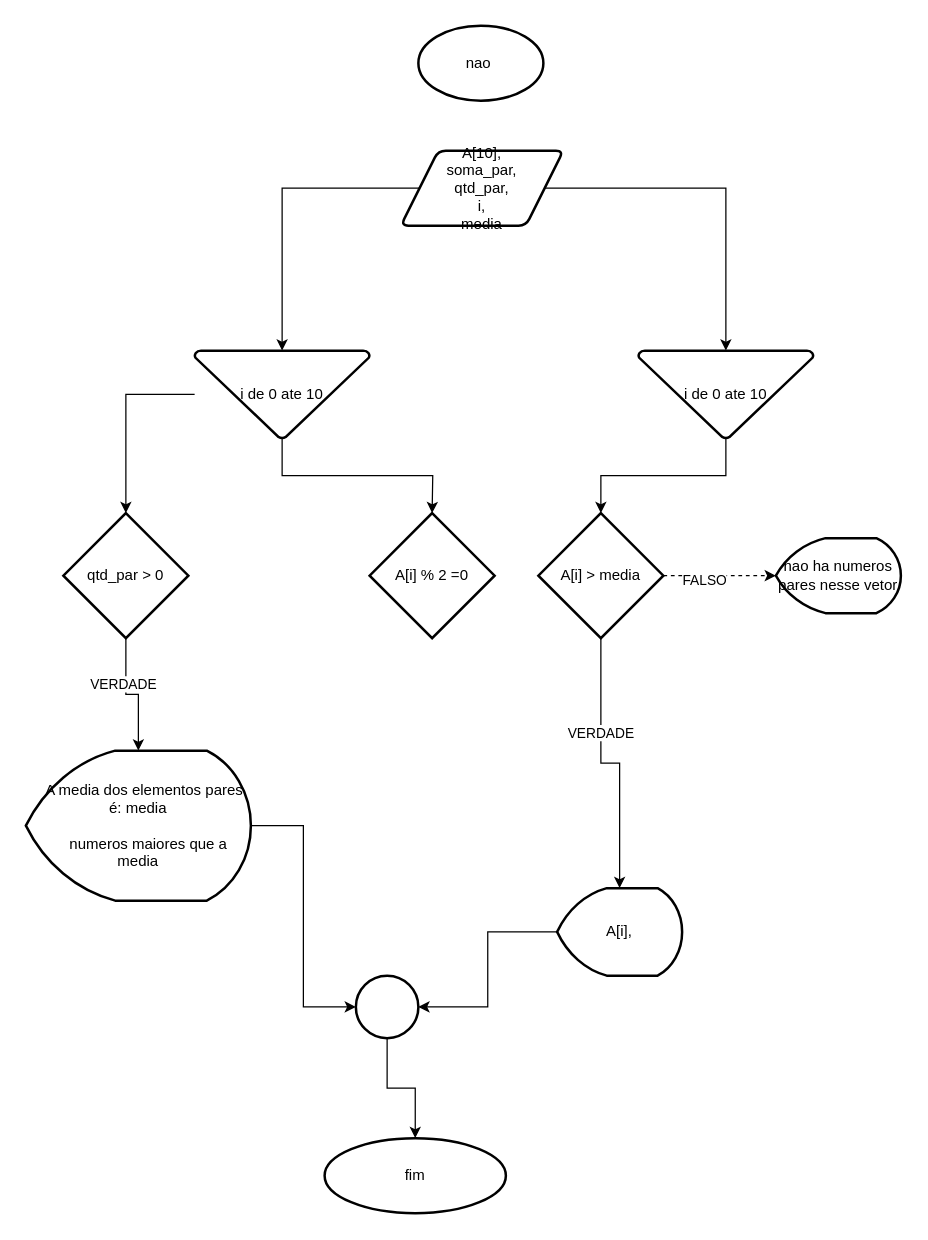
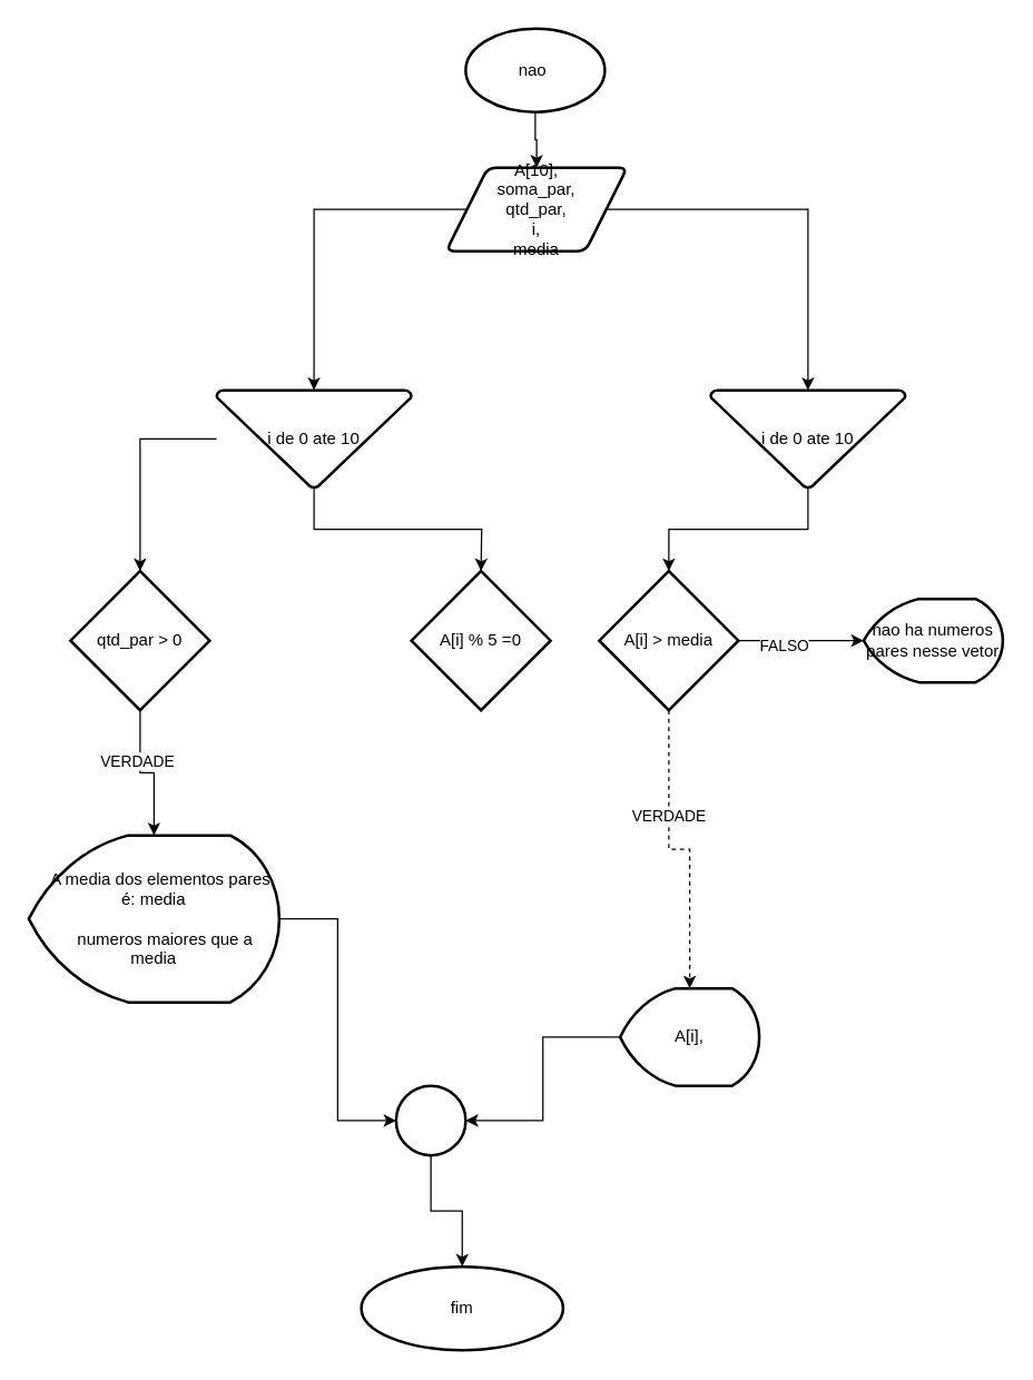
  <mxCell id="0" />
  <mxCell id="1" parent="0" />
+ <mxCell id="2" value="" style="edgeStyle=orthogonalEdgeStyle;rounded=0;orthogonalLoop=1;jettySize=auto;html=1;" edge="1" parent="1" source="3" target="5"><mxGeometry relative="1" as="geometry" /></mxCell>
  <mxCell id="3" value="nao&amp;nbsp;" style="strokeWidth=2;html=1;shape=mxgraph.flowchart.start_1;whiteSpace=wrap;" parent="1" vertex="1"><mxGeometry x="334" y="20" width="100" height="60" as="geometry" /></mxCell>
  <mxCell id="4" value="" style="edgeStyle=orthogonalEdgeStyle;rounded=0;orthogonalLoop=1;jettySize=auto;html=1;" edge="1" parent="1" source="5" target="6"><mxGeometry relative="1" as="geometry" /></mxCell>
  <mxCell id="5" value="A[10],&lt;div&gt;soma_par,&lt;/div&gt;&lt;div&gt;qtd_par,&lt;/div&gt;&lt;div&gt;i,&lt;/div&gt;&lt;div&gt;media&lt;/div&gt;" style="shape=parallelogram;html=1;strokeWidth=2;perimeter=parallelogramPerimeter;whiteSpace=wrap;rounded=1;arcSize=12;size=0.23;" parent="1" vertex="1"><mxGeometry x="320" y="120" width="130" height="60" as="geometry" /></mxCell>
  <mxCell id="6" value="i de 0 ate 10" style="strokeWidth=2;html=1;shape=mxgraph.flowchart.merge_or_storage;whiteSpace=wrap;" vertex="1" parent="1"><mxGeometry x="155" y="280" width="140" height="70" as="geometry" /></mxCell>
- <mxCell id="7" value="A[i] % 2 =0" style="strokeWidth=2;html=1;shape=mxgraph.flowchart.decision;whiteSpace=wrap;" vertex="1" parent="1"><mxGeometry x="295" y="410" width="100" height="100" as="geometry" /></mxCell>
+ <mxCell id="7" value="A[i] % 5 =0" style="strokeWidth=2;html=1;shape=mxgraph.flowchart.decision;whiteSpace=wrap;" vertex="1" parent="1"><mxGeometry x="295" y="410" width="100" height="100" as="geometry" /></mxCell>
  <mxCell id="8" value="" style="edgeStyle=orthogonalEdgeStyle;rounded=0;orthogonalLoop=1;jettySize=auto;html=1;" edge="1" parent="1" source="10" target="13"><mxGeometry relative="1" as="geometry" /></mxCell>
  <mxCell id="9" value="VERDADE" style="edgeLabel;html=1;align=center;verticalAlign=middle;resizable=0;points=[];" vertex="1" connectable="0" parent="8"><mxGeometry x="-0.289" y="-3" relative="1" as="geometry"><mxPoint as="offset" /></mxGeometry></mxCell>
  <mxCell id="10" value="qtd_par &amp;gt; 0" style="strokeWidth=2;html=1;shape=mxgraph.flowchart.decision;whiteSpace=wrap;" vertex="1" parent="1"><mxGeometry x="50" y="410" width="100" height="100" as="geometry" /></mxCell>
  <mxCell id="11" style="edgeStyle=orthogonalEdgeStyle;rounded=0;orthogonalLoop=1;jettySize=auto;html=1;exitX=0.5;exitY=1;exitDx=0;exitDy=0;exitPerimeter=0;entryX=0.5;entryY=0;entryDx=0;entryDy=0;entryPerimeter=0;" edge="1" parent="1" source="6"><mxGeometry relative="1" as="geometry"><mxPoint x="345" y="410" as="targetPoint" /></mxGeometry></mxCell>
  <mxCell id="12" style="edgeStyle=orthogonalEdgeStyle;rounded=0;orthogonalLoop=1;jettySize=auto;html=1;entryX=0.5;entryY=0;entryDx=0;entryDy=0;entryPerimeter=0;" edge="1" parent="1" source="6" target="10"><mxGeometry relative="1" as="geometry" /></mxCell>
  <mxCell id="13" value="&amp;nbsp; &amp;nbsp;A media dos elementos pares é: media&lt;div&gt;&lt;br&gt;&lt;/div&gt;&lt;div&gt;&amp;nbsp; &amp;nbsp; &amp;nbsp;numeros maiores que a media&lt;/div&gt;" style="strokeWidth=2;html=1;shape=mxgraph.flowchart.display;whiteSpace=wrap;" vertex="1" parent="1"><mxGeometry x="20" y="600" width="180" height="120" as="geometry" /></mxCell>
  <mxCell id="14" value="i de 0 ate 10" style="strokeWidth=2;html=1;shape=mxgraph.flowchart.merge_or_storage;whiteSpace=wrap;" vertex="1" parent="1"><mxGeometry x="510" y="280" width="140" height="70" as="geometry" /></mxCell>
  <mxCell id="15" style="edgeStyle=orthogonalEdgeStyle;rounded=0;orthogonalLoop=1;jettySize=auto;html=1;entryX=0.5;entryY=0;entryDx=0;entryDy=0;entryPerimeter=0;" edge="1" parent="1" source="5" target="14"><mxGeometry relative="1" as="geometry" /></mxCell>
- <mxCell id="16" value="" style="edgeStyle=orthogonalEdgeStyle;rounded=0;orthogonalLoop=1;jettySize=auto;html=1;" edge="1" parent="1" source="20" target="22"><mxGeometry relative="1" as="geometry" /></mxCell>
+ <mxCell id="16" value="" style="edgeStyle=orthogonalEdgeStyle;rounded=0;orthogonalLoop=1;jettySize=auto;html=1;dashed=1;" edge="1" parent="1" source="20" target="22"><mxGeometry relative="1" as="geometry" /></mxCell>
  <mxCell id="17" value="VERDADE" style="edgeLabel;html=1;align=center;verticalAlign=middle;resizable=0;points=[];" vertex="1" connectable="0" parent="16"><mxGeometry x="-0.3" y="-1" relative="1" as="geometry"><mxPoint as="offset" /></mxGeometry></mxCell>
- <mxCell id="18" value="" style="edgeStyle=orthogonalEdgeStyle;rounded=0;orthogonalLoop=1;jettySize=auto;html=1;dashed=1;" edge="1" parent="1" source="20" target="23"><mxGeometry relative="1" as="geometry" /></mxCell>
+ <mxCell id="18" value="" style="edgeStyle=orthogonalEdgeStyle;rounded=0;orthogonalLoop=1;jettySize=auto;html=1;" edge="1" parent="1" source="20" target="23"><mxGeometry relative="1" as="geometry" /></mxCell>
  <mxCell id="19" value="FALSO" style="edgeLabel;html=1;align=center;verticalAlign=middle;resizable=0;points=[];" vertex="1" connectable="0" parent="18"><mxGeometry x="-0.28" y="-3" relative="1" as="geometry"><mxPoint as="offset" /></mxGeometry></mxCell>
  <mxCell id="20" value="A[i] &amp;gt; media" style="strokeWidth=2;html=1;shape=mxgraph.flowchart.decision;whiteSpace=wrap;" vertex="1" parent="1"><mxGeometry x="430" y="410" width="100" height="100" as="geometry" /></mxCell>
  <mxCell id="21" style="edgeStyle=orthogonalEdgeStyle;rounded=0;orthogonalLoop=1;jettySize=auto;html=1;entryX=0.5;entryY=0;entryDx=0;entryDy=0;entryPerimeter=0;" edge="1" parent="1" source="14" target="20"><mxGeometry relative="1" as="geometry" /></mxCell>
  <mxCell id="22" value="A[i]," style="strokeWidth=2;html=1;shape=mxgraph.flowchart.display;whiteSpace=wrap;" vertex="1" parent="1"><mxGeometry x="445" y="710" width="100" height="70" as="geometry" /></mxCell>
  <mxCell id="23" value="nao ha numeros pares nesse vetor" style="strokeWidth=2;html=1;shape=mxgraph.flowchart.display;whiteSpace=wrap;" vertex="1" parent="1"><mxGeometry x="620" y="430" width="100" height="60" as="geometry" /></mxCell>
  <mxCell id="24" value="" style="edgeStyle=orthogonalEdgeStyle;rounded=0;orthogonalLoop=1;jettySize=auto;html=1;" edge="1" parent="1" source="25" target="28"><mxGeometry relative="1" as="geometry" /></mxCell>
  <mxCell id="25" value="" style="strokeWidth=2;html=1;shape=mxgraph.flowchart.start_2;whiteSpace=wrap;" vertex="1" parent="1"><mxGeometry x="284" y="780" width="50" height="50" as="geometry" /></mxCell>
  <mxCell id="26" style="edgeStyle=orthogonalEdgeStyle;rounded=0;orthogonalLoop=1;jettySize=auto;html=1;entryX=0;entryY=0.5;entryDx=0;entryDy=0;entryPerimeter=0;" edge="1" parent="1" source="13" target="25"><mxGeometry relative="1" as="geometry" /></mxCell>
  <mxCell id="27" style="edgeStyle=orthogonalEdgeStyle;rounded=0;orthogonalLoop=1;jettySize=auto;html=1;entryX=1;entryY=0.5;entryDx=0;entryDy=0;entryPerimeter=0;" edge="1" parent="1" source="22" target="25"><mxGeometry relative="1" as="geometry" /></mxCell>
  <mxCell id="28" value="fim" style="strokeWidth=2;html=1;shape=mxgraph.flowchart.start_1;whiteSpace=wrap;" vertex="1" parent="1"><mxGeometry x="259" y="910" width="145" height="60" as="geometry" /></mxCell>
